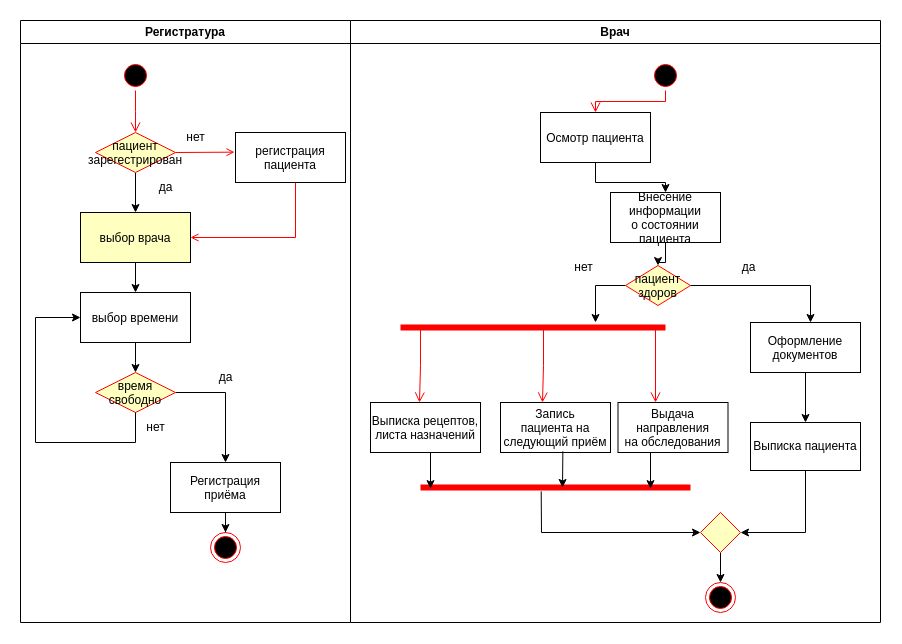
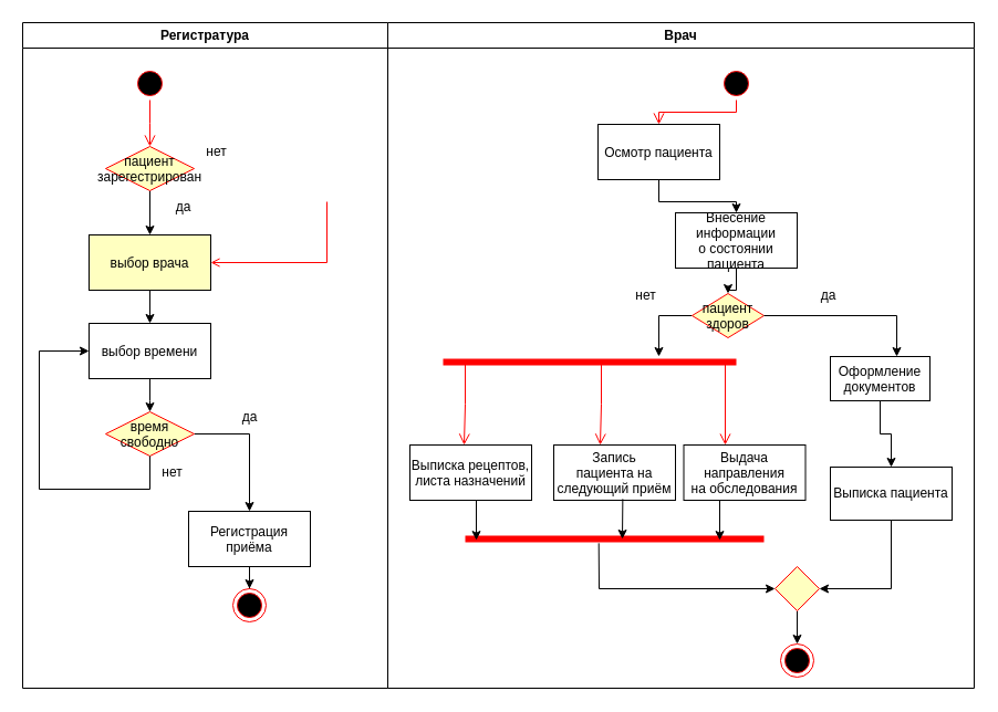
  <mxCell id="0" />
  <mxCell id="1" parent="0" />
  <mxCell id="2" value="Регистратура" style="swimlane;whiteSpace=wrap" vertex="1" parent="1"><mxGeometry x="20" y="20" width="330" height="602" as="geometry" /></mxCell>
  <mxCell id="3" value="" style="ellipse;shape=startState;fillColor=#000000;strokeColor=#ff0000;" vertex="1" parent="2"><mxGeometry x="100" y="40" width="30" height="30" as="geometry" /></mxCell>
  <mxCell id="4" value="" style="edgeStyle=elbowEdgeStyle;elbow=horizontal;verticalAlign=bottom;endArrow=open;endSize=8;strokeColor=#FF0000;endFill=1;rounded=0;entryX=0.5;entryY=0;entryDx=0;entryDy=0;" edge="1" parent="2" source="3" target="8"><mxGeometry x="100" y="40" as="geometry"><mxPoint x="170" y="102" as="targetPoint" /></mxGeometry></mxCell>
  <mxCell id="5" value="" style="edgeStyle=orthogonalEdgeStyle;rounded=0;orthogonalLoop=1;jettySize=auto;html=1;" edge="1" parent="2" source="6" target="16"><mxGeometry relative="1" as="geometry" /></mxCell>
  <mxCell id="6" value="Регистрация&#10;приёма" style="" vertex="1" parent="2"><mxGeometry x="150" y="442" width="110" height="50" as="geometry" /></mxCell>
  <mxCell id="7" value="" style="edgeStyle=orthogonalEdgeStyle;rounded=0;orthogonalLoop=1;jettySize=auto;html=1;" edge="1" parent="2" source="8" target="14"><mxGeometry relative="1" as="geometry" /></mxCell>
  <mxCell id="8" value="пациент&#10;зарегестрирован" style="rhombus;fillColor=#ffffc0;strokeColor=#ff0000;" vertex="1" parent="2"><mxGeometry x="75" y="112" width="80" height="40" as="geometry" /></mxCell>
- <mxCell id="9" value="регистрация &#10;пациента" style="" vertex="1" parent="2"><mxGeometry x="215" y="112" width="110" height="50" as="geometry" /></mxCell>
- <mxCell id="10" value="" style="endArrow=open;strokeColor=#FF0000;endFill=1;rounded=0;exitX=1;exitY=0.5;exitDx=0;exitDy=0;entryX=-0.009;entryY=0.393;entryDx=0;entryDy=0;entryPerimeter=0;" edge="1" parent="2" source="8" target="9"><mxGeometry relative="1" as="geometry"><mxPoint x="255" y="162" as="targetPoint" /></mxGeometry></mxCell>
  <mxCell id="11" value="да" style="text;html=1;align=center;verticalAlign=middle;resizable=0;points=[];autosize=1;strokeColor=none;fillColor=none;" vertex="1" parent="2"><mxGeometry x="125" y="152" width="40" height="30" as="geometry" /></mxCell>
  <mxCell id="12" value="нет" style="text;html=1;align=center;verticalAlign=middle;resizable=0;points=[];autosize=1;strokeColor=none;fillColor=none;" vertex="1" parent="2"><mxGeometry x="155" y="102" width="40" height="30" as="geometry" /></mxCell>
  <mxCell id="13" value="" style="edgeStyle=orthogonalEdgeStyle;rounded=0;orthogonalLoop=1;jettySize=auto;html=1;" edge="1" parent="2" source="14" target="22"><mxGeometry relative="1" as="geometry" /></mxCell>
  <mxCell id="14" value="выбор врача" style="fillColor=#ffffc0;" vertex="1" parent="2"><mxGeometry x="60" y="192" width="110" height="50" as="geometry" /></mxCell>
  <mxCell id="15" value="" style="edgeStyle=elbowEdgeStyle;elbow=horizontal;entryX=1;entryY=0.5;strokeColor=#FF0000;endArrow=open;endFill=1;rounded=0;entryDx=0;entryDy=0;" edge="1" parent="2" target="14"><mxGeometry width="100" height="100" relative="1" as="geometry"><mxPoint x="275" y="162" as="sourcePoint" /><mxPoint x="325" y="205" as="targetPoint" /><Array as="points"><mxPoint x="275" y="187" /></Array></mxGeometry></mxCell>
  <mxCell id="16" value="" style="ellipse;shape=endState;fillColor=#000000;strokeColor=#ff0000" vertex="1" parent="2"><mxGeometry x="190" y="512" width="30" height="30" as="geometry" /></mxCell>
  <mxCell id="17" value="" style="edgeStyle=orthogonalEdgeStyle;rounded=0;orthogonalLoop=1;jettySize=auto;html=1;entryX=0.5;entryY=0;entryDx=0;entryDy=0;" edge="1" parent="2" source="18" target="6"><mxGeometry relative="1" as="geometry"><Array as="points"><mxPoint x="205" y="372" /></Array></mxGeometry></mxCell>
  <mxCell id="18" value="время &#10;свободно" style="rhombus;fillColor=#ffffc0;strokeColor=#ff0000;" vertex="1" parent="2"><mxGeometry x="75" y="352" width="80" height="40" as="geometry" /></mxCell>
  <mxCell id="19" value="да" style="text;html=1;align=center;verticalAlign=middle;resizable=0;points=[];autosize=1;strokeColor=none;fillColor=none;" vertex="1" parent="2"><mxGeometry x="185" y="342" width="40" height="30" as="geometry" /></mxCell>
  <mxCell id="20" value="нет" style="text;html=1;align=center;verticalAlign=middle;resizable=0;points=[];autosize=1;strokeColor=none;fillColor=none;" vertex="1" parent="2"><mxGeometry x="115" y="392" width="40" height="30" as="geometry" /></mxCell>
  <mxCell id="21" value="" style="edgeStyle=orthogonalEdgeStyle;rounded=0;orthogonalLoop=1;jettySize=auto;html=1;" edge="1" parent="2" source="22"><mxGeometry relative="1" as="geometry"><mxPoint x="115" y="352" as="targetPoint" /></mxGeometry></mxCell>
  <mxCell id="22" value="выбор времени" style="" vertex="1" parent="2"><mxGeometry x="60" y="272" width="110" height="50" as="geometry" /></mxCell>
  <mxCell id="23" value="" style="endArrow=classic;html=1;rounded=0;exitX=0.5;exitY=1;exitDx=0;exitDy=0;entryX=0;entryY=0.5;entryDx=0;entryDy=0;" edge="1" parent="2" source="18" target="22"><mxGeometry width="50" height="50" relative="1" as="geometry"><mxPoint x="365" y="352" as="sourcePoint" /><mxPoint x="415" y="302" as="targetPoint" /><Array as="points"><mxPoint x="115" y="422" /><mxPoint x="15" y="422" /><mxPoint x="15" y="297" /></Array></mxGeometry></mxCell>
  <mxCell id="24" value="Врач" style="swimlane;whiteSpace=wrap" vertex="1" parent="1"><mxGeometry x="350" y="20" width="530" height="602" as="geometry" /></mxCell>
  <mxCell id="25" value="" style="ellipse;shape=startState;fillColor=#000000;strokeColor=#ff0000;" vertex="1" parent="24"><mxGeometry x="300" y="40" width="30" height="30" as="geometry" /></mxCell>
  <mxCell id="26" value="" style="edgeStyle=elbowEdgeStyle;elbow=horizontal;verticalAlign=bottom;endArrow=open;endSize=8;strokeColor=#FF0000;endFill=1;rounded=0" edge="1" parent="24" source="25" target="28"><mxGeometry x="40" y="20" as="geometry"><mxPoint x="295" y="90" as="targetPoint" /></mxGeometry></mxCell>
  <mxCell id="27" value="" style="edgeStyle=orthogonalEdgeStyle;rounded=0;orthogonalLoop=1;jettySize=auto;html=1;" edge="1" parent="24" source="28" target="34"><mxGeometry relative="1" as="geometry" /></mxCell>
  <mxCell id="28" value="Осмотр пациента" style="" vertex="1" parent="24"><mxGeometry x="190" y="92" width="110" height="50" as="geometry" /></mxCell>
  <mxCell id="29" value="" style="edgeStyle=orthogonalEdgeStyle;rounded=0;orthogonalLoop=1;jettySize=auto;html=1;" edge="1" parent="24" source="30" target="36"><mxGeometry relative="1" as="geometry"><Array as="points"><mxPoint x="245" y="265" /></Array></mxGeometry></mxCell>
  <mxCell id="30" value="пациент&#10;здоров" style="rhombus;fillColor=#ffffc0;strokeColor=#ff0000;" vertex="1" parent="24"><mxGeometry x="275" y="245" width="65" height="40" as="geometry" /></mxCell>
  <mxCell id="31" value="да" style="text;html=1;align=center;verticalAlign=middle;resizable=0;points=[];autosize=1;strokeColor=none;fillColor=none;" vertex="1" parent="24"><mxGeometry x="377.5" y="232" width="40" height="30" as="geometry" /></mxCell>
  <mxCell id="32" value="нет" style="text;html=1;align=center;verticalAlign=middle;resizable=0;points=[];autosize=1;strokeColor=none;fillColor=none;" vertex="1" parent="24"><mxGeometry x="212.5" y="232" width="40" height="30" as="geometry" /></mxCell>
  <mxCell id="33" value="" style="edgeStyle=orthogonalEdgeStyle;rounded=0;orthogonalLoop=1;jettySize=auto;html=1;" edge="1" parent="24" source="34" target="30"><mxGeometry relative="1" as="geometry" /></mxCell>
  <mxCell id="34" value="Внесение &#10;информации &#10;о состоянии &#10;пациента" style="" vertex="1" parent="24"><mxGeometry x="260" y="172" width="110" height="50" as="geometry" /></mxCell>
  <mxCell id="35" value="Запись &#10;пациента на &#10;следующий приём" style="" vertex="1" parent="24"><mxGeometry x="150" y="382" width="110" height="50" as="geometry" /></mxCell>
  <mxCell id="36" value="" style="shape=line;html=1;strokeWidth=6;strokeColor=#ff0000;" vertex="1" parent="24"><mxGeometry x="50" y="302" width="265" height="10" as="geometry" /></mxCell>
  <mxCell id="37" value="" style="edgeStyle=orthogonalEdgeStyle;html=1;verticalAlign=bottom;endArrow=open;endSize=8;strokeColor=#ff0000;rounded=0;" edge="1" parent="24"><mxGeometry relative="1" as="geometry"><mxPoint x="192" y="382" as="targetPoint" /><mxPoint x="182" y="307" as="sourcePoint" /></mxGeometry></mxCell>
  <mxCell id="38" value="" style="edgeStyle=orthogonalEdgeStyle;html=1;verticalAlign=bottom;endArrow=open;endSize=8;strokeColor=#ff0000;rounded=0;" edge="1" parent="24"><mxGeometry relative="1" as="geometry"><mxPoint x="305" y="382" as="targetPoint" /><mxPoint x="229" y="307" as="sourcePoint" /><Array as="points"><mxPoint x="305" y="308" /><mxPoint x="305" y="382" /></Array></mxGeometry></mxCell>
  <mxCell id="39" value="Выдача &#10;направления &#10;на обследования" style="" vertex="1" parent="24"><mxGeometry x="267.5" y="382" width="110" height="50" as="geometry" /></mxCell>
  <mxCell id="40" value="" style="shape=line;html=1;strokeWidth=6;strokeColor=#ff0000;" vertex="1" parent="24"><mxGeometry x="70" y="462" width="270" height="10" as="geometry" /></mxCell>
  <mxCell id="41" value="" style="endArrow=classic;html=1;rounded=0;exitX=0.567;exitY=0.977;exitDx=0;exitDy=0;exitPerimeter=0;" edge="1" parent="24" source="35"><mxGeometry width="50" height="50" relative="1" as="geometry"><mxPoint x="150" y="502" as="sourcePoint" /><mxPoint x="212" y="467" as="targetPoint" /></mxGeometry></mxCell>
  <mxCell id="42" value="" style="endArrow=classic;html=1;rounded=0;exitX=0.567;exitY=0.977;exitDx=0;exitDy=0;exitPerimeter=0;" edge="1" parent="24"><mxGeometry width="50" height="50" relative="1" as="geometry"><mxPoint x="300" y="432.15" as="sourcePoint" /><mxPoint x="300" y="468.15" as="targetPoint" /></mxGeometry></mxCell>
  <mxCell id="43" value="" style="endArrow=classic;html=1;rounded=0;entryX=0;entryY=0.5;entryDx=0;entryDy=0;exitX=0.447;exitY=0.883;exitDx=0;exitDy=0;exitPerimeter=0;" edge="1" parent="24" source="40" target="49"><mxGeometry width="50" height="50" relative="1" as="geometry"><mxPoint x="140" y="285" as="sourcePoint" /><mxPoint x="270" y="492" as="targetPoint" /><Array as="points"><mxPoint x="191" y="512" /></Array></mxGeometry></mxCell>
  <mxCell id="44" value="" style="edgeStyle=orthogonalEdgeStyle;rounded=0;orthogonalLoop=1;jettySize=auto;html=1;" edge="1" parent="24" source="45" target="46"><mxGeometry relative="1" as="geometry" /></mxCell>
- <mxCell id="45" value="Оформление &#10;документов" style="" vertex="1" parent="24"><mxGeometry x="400" y="302" width="110" height="50" as="geometry" /></mxCell>
+ <mxCell id="45" value="Оформление &#10;документов" style="" vertex="1" parent="24"><mxGeometry x="400" y="302" width="90" height="40" as="geometry" /></mxCell>
  <mxCell id="46" value="Выписка пациента" style="whiteSpace=wrap;html=1;" vertex="1" parent="24"><mxGeometry x="400" y="402" width="110" height="48" as="geometry" /></mxCell>
  <mxCell id="47" value="" style="edgeStyle=orthogonalEdgeStyle;rounded=0;orthogonalLoop=1;jettySize=auto;html=1;exitX=1;exitY=0.5;exitDx=0;exitDy=0;" edge="1" parent="24" source="30"><mxGeometry relative="1" as="geometry"><mxPoint x="490" y="265" as="sourcePoint" /><mxPoint x="460" y="302" as="targetPoint" /><Array as="points"><mxPoint x="460" y="265" /></Array></mxGeometry></mxCell>
  <mxCell id="48" value="" style="edgeStyle=orthogonalEdgeStyle;rounded=0;orthogonalLoop=1;jettySize=auto;html=1;" edge="1" parent="24" source="49" target="51"><mxGeometry relative="1" as="geometry" /></mxCell>
  <mxCell id="49" value="" style="rhombus;whiteSpace=wrap;html=1;fontColor=#000000;fillColor=#ffffc0;strokeColor=#ff0000;" vertex="1" parent="24"><mxGeometry x="350" y="492" width="40" height="40" as="geometry" /></mxCell>
  <mxCell id="50" value="" style="endArrow=classic;html=1;rounded=0;entryX=1;entryY=0.5;entryDx=0;entryDy=0;exitX=0.5;exitY=1;exitDx=0;exitDy=0;" edge="1" parent="24" source="46" target="49"><mxGeometry width="50" height="50" relative="1" as="geometry"><mxPoint x="460" y="472" as="sourcePoint" /><mxPoint x="550" y="512" as="targetPoint" /><Array as="points"><mxPoint x="455" y="512" /></Array></mxGeometry></mxCell>
  <mxCell id="51" value="" style="ellipse;shape=endState;fillColor=#000000;strokeColor=#ff0000" vertex="1" parent="24"><mxGeometry x="355" y="562" width="30" height="30" as="geometry" /></mxCell>
  <mxCell id="52" value="Выписка рецептов,&#10;листа назначений" style="" vertex="1" parent="24"><mxGeometry x="20" y="382" width="110" height="50" as="geometry" /></mxCell>
  <mxCell id="53" value="" style="endArrow=classic;html=1;rounded=0;exitX=0.567;exitY=0.977;exitDx=0;exitDy=0;exitPerimeter=0;" edge="1" parent="24"><mxGeometry width="50" height="50" relative="1" as="geometry"><mxPoint x="80" y="432.15" as="sourcePoint" /><mxPoint x="80" y="468.15" as="targetPoint" /></mxGeometry></mxCell>
  <mxCell id="54" value="" style="edgeStyle=orthogonalEdgeStyle;html=1;verticalAlign=bottom;endArrow=open;endSize=8;strokeColor=#ff0000;rounded=0;" edge="1" parent="24"><mxGeometry relative="1" as="geometry"><mxPoint x="69" y="382" as="targetPoint" /><mxPoint x="59" y="307" as="sourcePoint" /></mxGeometry></mxCell>
